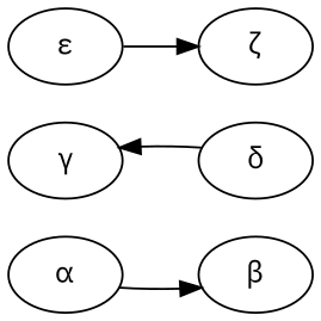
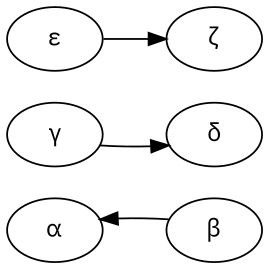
  digraph {
    fontname="IBM Plex Sans"
    rankdir=LR
    node [fontname="IBM Plex Sans"]
    edge [fontname="IBM Plex Sans"]
    n1 [label="&alpha;"]
    n2 [label="&beta;"]
    n3 [label="&gamma;"]
    n4 [label="&delta;"]
    n5 [label="&epsilon;"]
    n6 [label="&zeta;"]
-   n1 -> n2
-   n4 -> n3
+   n2 -> n1
+   n3 -> n4
    n5 -> n6
  }
